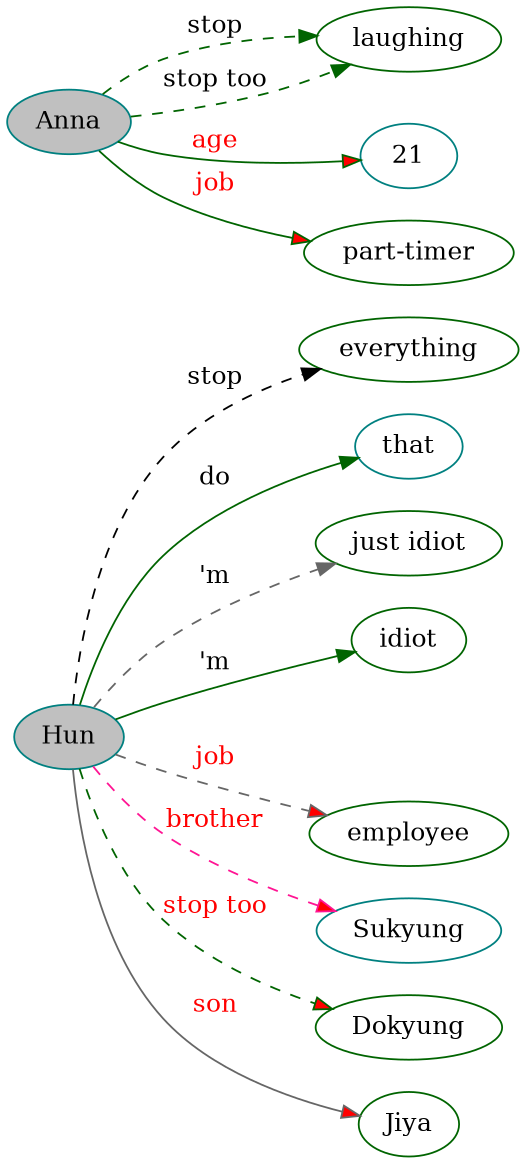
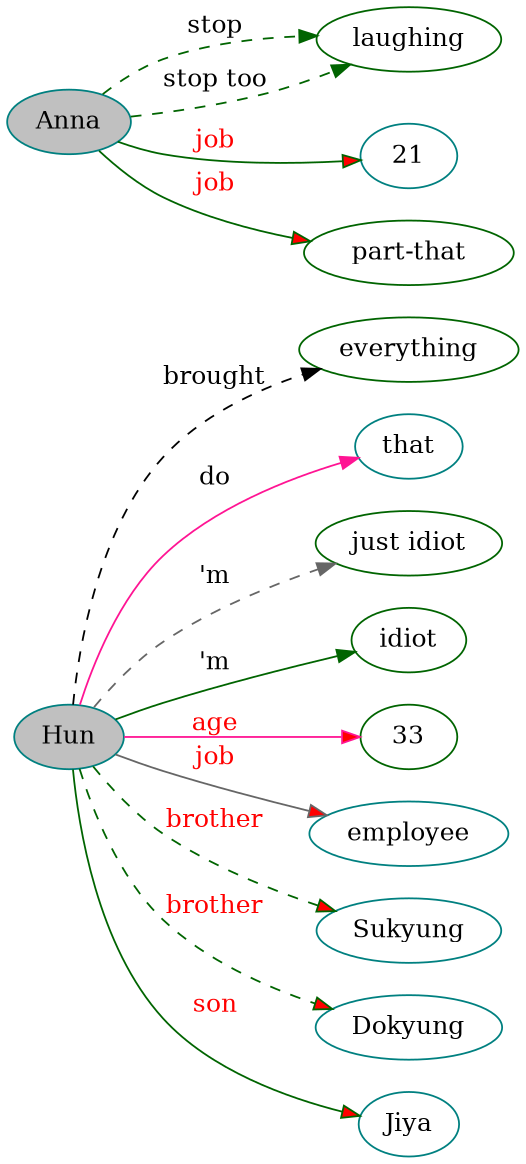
  digraph {
    rankdir=LR
    node [color=teal]
    edge [color=darkgreen style=dashed fillcolor=red fontcolor=red]
    n1 [fillcolor=gray label=Hun style=filled]
    n2 [color=darkgreen label=everything]
    n3 [label=that]
    n4 [color=darkgreen label="just idiot"]
    n5 [color=darkgreen label=idiot]
-   n7 [color=darkgreen label=employee]
+   n6 [color=darkgreen label=33]
+   n7 [label=employee]
    n8 [label=Sukyung]
-   n9 [color=darkgreen label=Dokyung]
-   n10 [color=darkgreen label=Jiya]
+   n9 [label=Dokyung]
+   n10 [label=Jiya]
    n11 [fillcolor=gray label=Anna style=filled]
    n12 [color=darkgreen label=laughing]
    n13 [label=21]
-   n14 [color=darkgreen label="part-timer"]
-   n1 -> n2 [color=black label=stop fillcolor="" fontcolor=""]
-   n1 -> n3 [label=do style=solid fillcolor="" fontcolor=""]
+   n14 [color=darkgreen label="part-that"]
+   n1 -> n2 [color=black label=brought fillcolor="" fontcolor=""]
+   n1 -> n3 [color=deeppink label=do style=solid fillcolor="" fontcolor=""]
    n1 -> n4 [color=gray40 label="'m" fillcolor="" fontcolor=""]
    n1 -> n5 [label="'m" style=solid fillcolor="" fontcolor=""]
-   n1 -> n7 [color=gray40 label=job]
-   n1 -> n8 [color=deeppink label=brother]
-   n1 -> n9 [label="stop too"]
-   n1 -> n10 [color=gray40 label=son style=solid]
+   n1 -> n6 [color=deeppink label=age style=solid]
+   n1 -> n7 [color=gray40 label=job style=solid]
+   n1 -> n8 [label=brother]
+   n1 -> n9 [label=brother]
+   n1 -> n10 [label=son style=solid]
    n11 -> n12 [label=stop fillcolor="" fontcolor=""]
    n11 -> n12 [label="stop too" fillcolor="" fontcolor=""]
-   n11 -> n13 [label=age style=solid]
+   n11 -> n13 [label=job style=solid]
    n11 -> n14 [label=job style=solid]
  }
